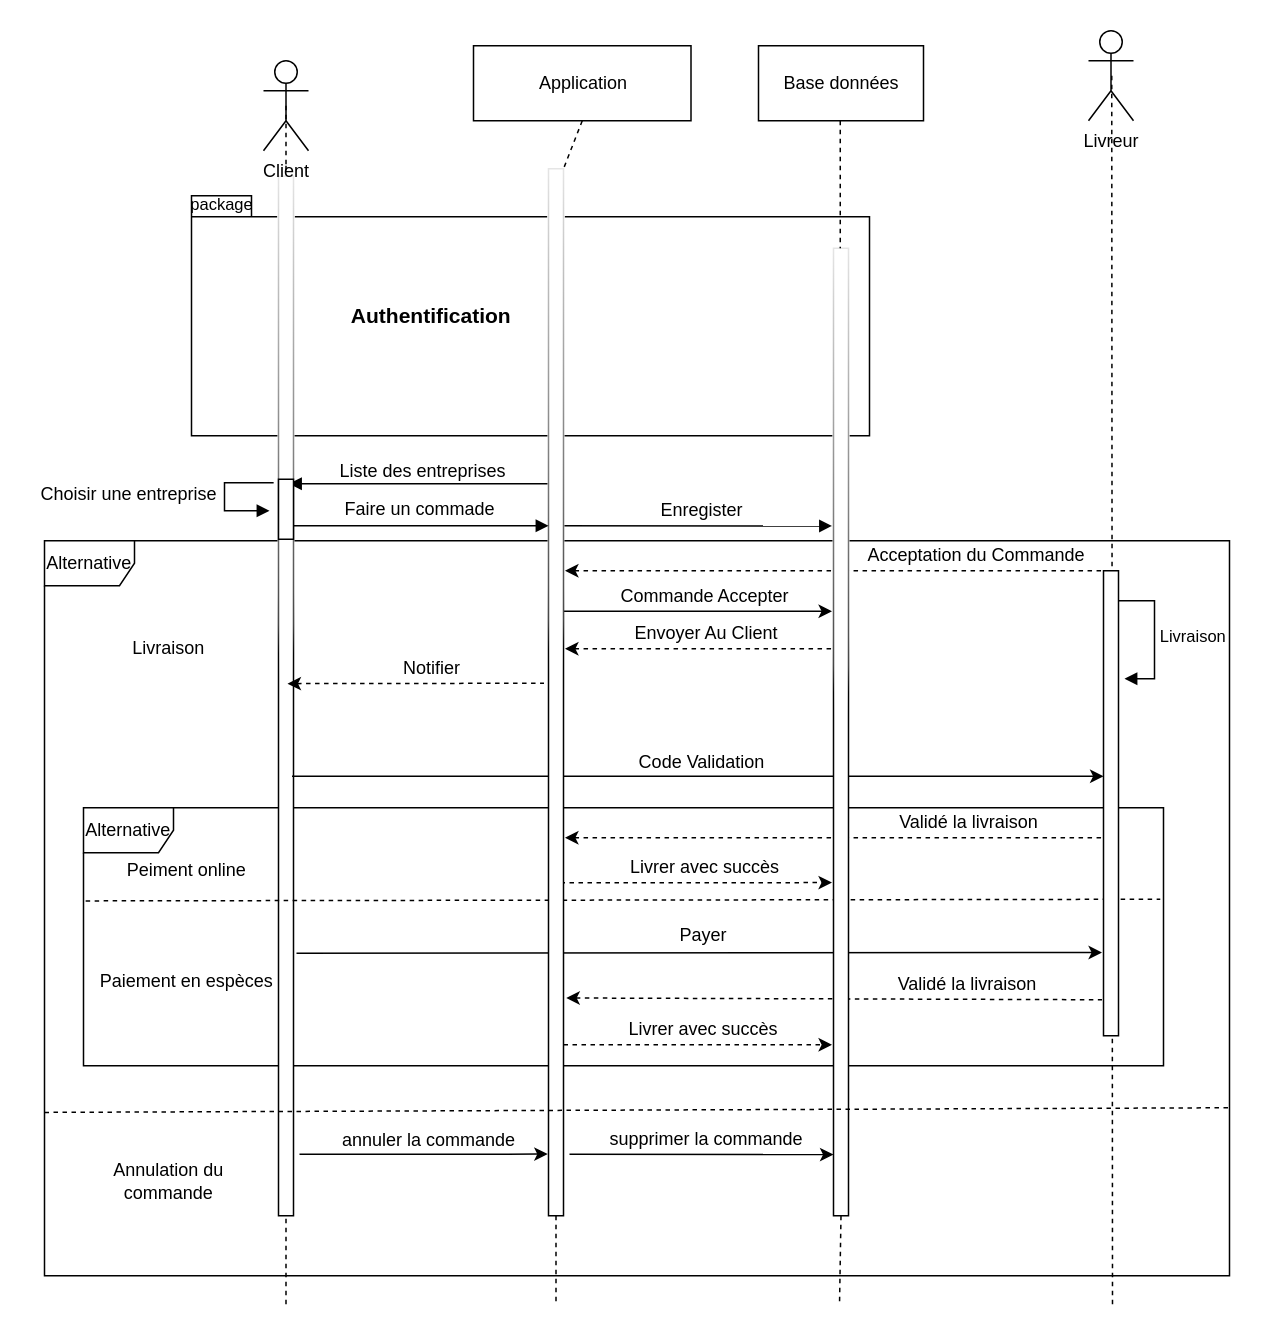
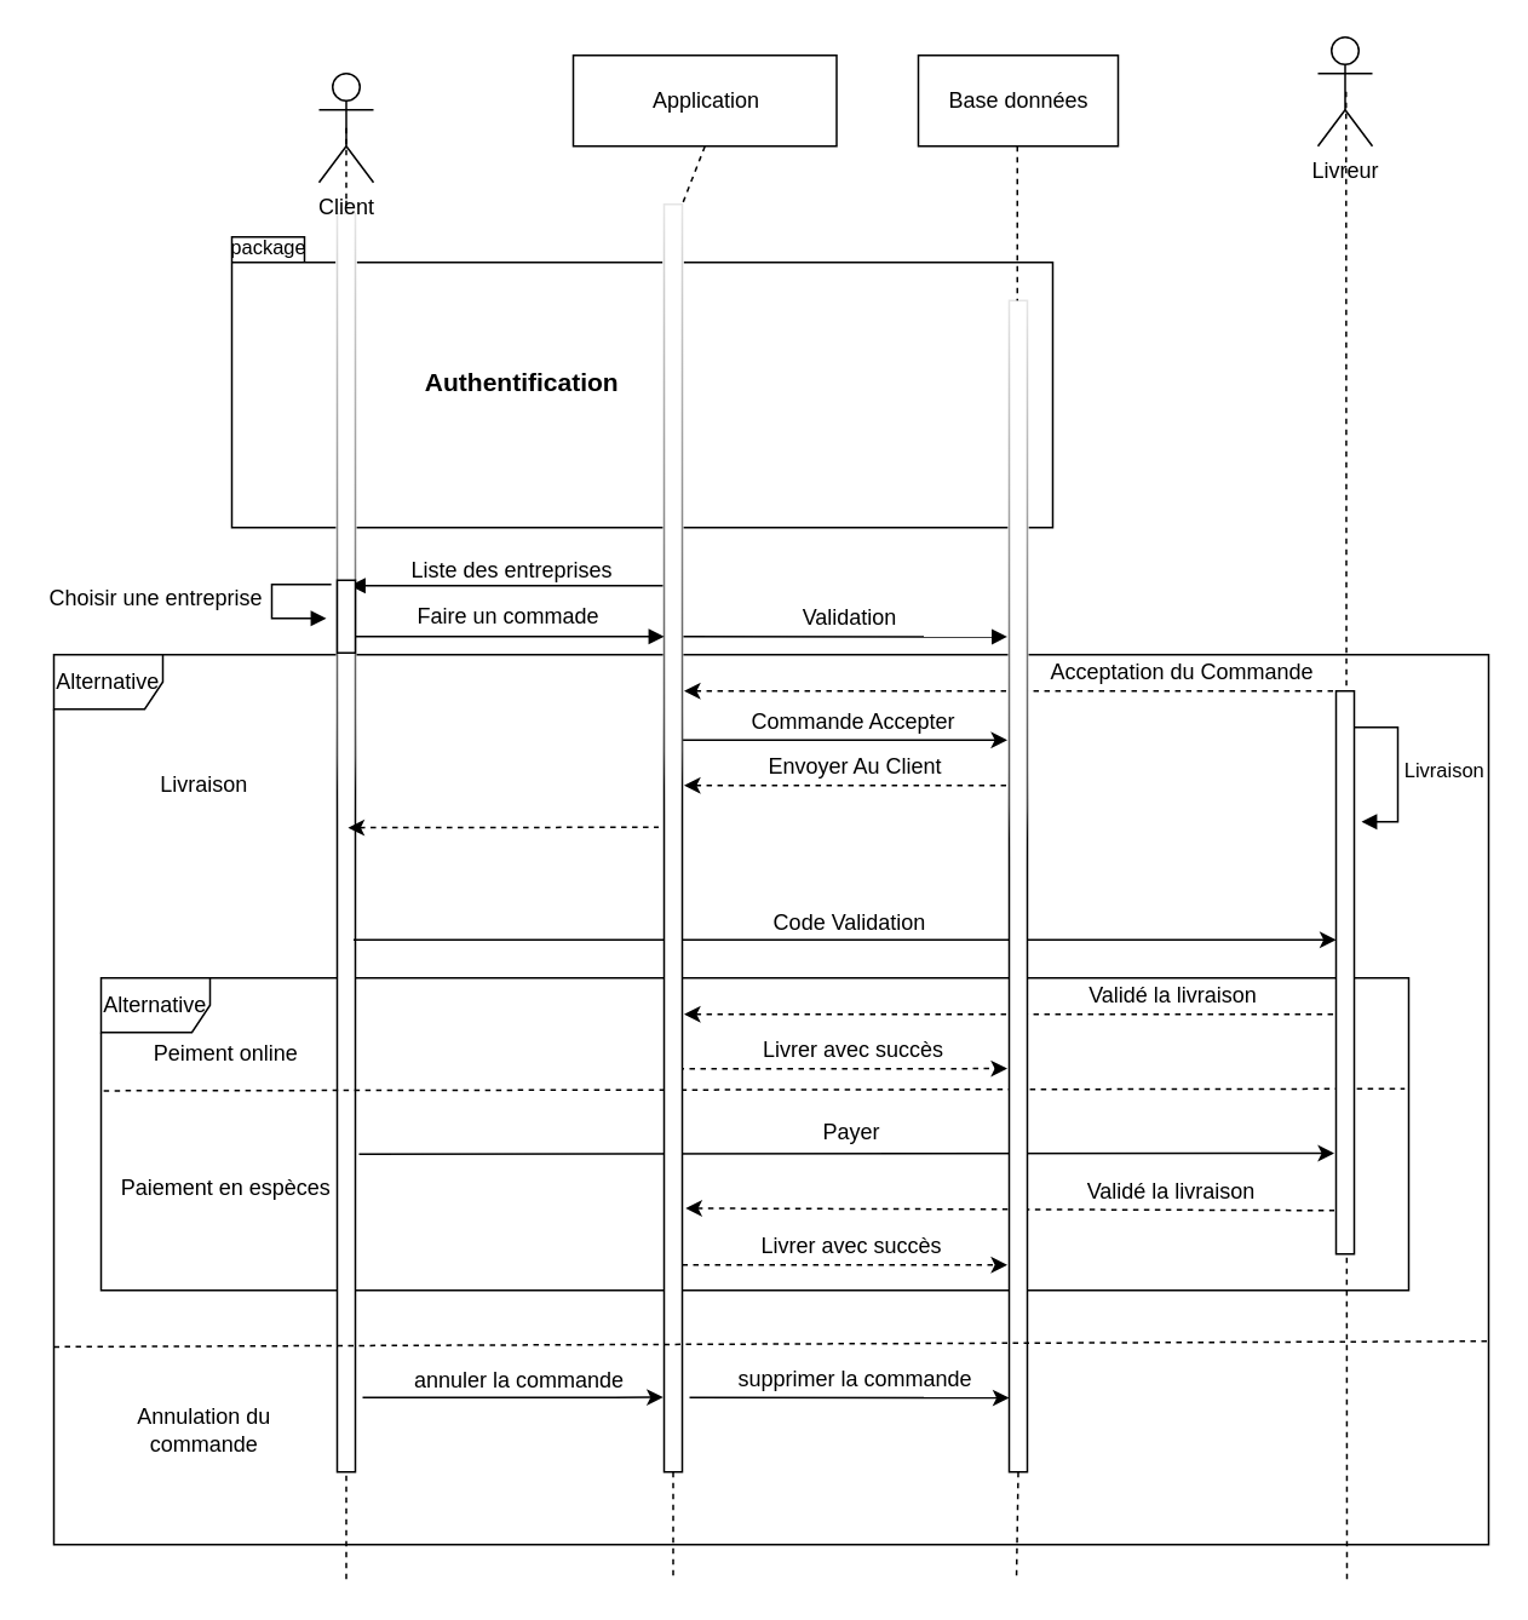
  <mxCell id="0" />
  <mxCell id="1" parent="0" />
  <mxCell id="2" style="rounded=0;orthogonalLoop=1;jettySize=auto;html=1;dashed=1;endArrow=none;endFill=0;" parent="1" edge="1"><mxGeometry relative="1" as="geometry"><mxPoint x="190" y="870" as="targetPoint" /><mxPoint x="190" y="110" as="sourcePoint" /></mxGeometry></mxCell>
  <mxCell id="3" value="Alternative" style="shape=umlFrame;whiteSpace=wrap;html=1;swimlaneFillColor=none;fillColor=none;" vertex="1" parent="1"><mxGeometry x="29" y="360" width="790" height="490" as="geometry" /></mxCell>
  <mxCell id="4" value="" style="shape=folder;fontStyle=1;spacingTop=10;tabWidth=40;tabHeight=14;tabPosition=left;html=1;gradientColor=none;fillColor=none;" parent="1" vertex="1"><mxGeometry x="127" y="130" width="452" height="160" as="geometry" /></mxCell>
  <mxCell id="5" value="Alternative" style="shape=umlFrame;whiteSpace=wrap;html=1;swimlaneFillColor=none;fillColor=none;" parent="1" vertex="1"><mxGeometry x="55" y="538" width="720" height="172" as="geometry" /></mxCell>
  <mxCell id="6" value="" style="html=1;points=[];perimeter=orthogonalPerimeter;glass=1;gradientColor=none;fillColor=#FFFFFF;" parent="1" vertex="1"><mxGeometry x="185" y="117" width="10" height="693" as="geometry" /></mxCell>
  <mxCell id="7" style="rounded=0;orthogonalLoop=1;jettySize=auto;html=1;exitX=0.5;exitY=1;exitDx=0;exitDy=0;endArrow=none;endFill=0;dashed=1;" parent="1" source="42" edge="1"><mxGeometry relative="1" as="geometry"><mxPoint x="370" y="870" as="targetPoint" /></mxGeometry></mxCell>
  <mxCell id="8" value="Application" style="html=1;fillColor=none;" parent="1" vertex="1"><mxGeometry x="315" y="30" width="145" height="50" as="geometry" /></mxCell>
  <mxCell id="9" value="Base données" style="html=1;fillColor=none;" parent="1" vertex="1"><mxGeometry x="505" y="30" width="110" height="50" as="geometry" /></mxCell>
  <mxCell id="10" value="Client" style="shape=umlActor;verticalLabelPosition=bottom;verticalAlign=top;html=1;" parent="1" vertex="1"><mxGeometry x="175" y="40" width="30" height="60" as="geometry" /></mxCell>
  <mxCell id="11" value="Livreur" style="shape=umlActor;verticalLabelPosition=bottom;verticalAlign=top;html=1;" parent="1" vertex="1"><mxGeometry x="725" y="20" width="30" height="60" as="geometry" /></mxCell>
  <mxCell id="12" style="rounded=0;orthogonalLoop=1;jettySize=auto;html=1;exitX=0.5;exitY=1;exitDx=0;exitDy=0;endArrow=none;endFill=0;dashed=1;" parent="1" source="44" edge="1"><mxGeometry relative="1" as="geometry"><mxPoint x="559" y="870" as="targetPoint" /><mxPoint x="559.5" y="80" as="sourcePoint" /></mxGeometry></mxCell>
  <mxCell id="13" style="rounded=0;orthogonalLoop=1;jettySize=auto;html=1;exitX=0.5;exitY=0.5;exitDx=0;exitDy=0;exitPerimeter=0;dashed=1;endArrow=none;endFill=0;" parent="1" edge="1"><mxGeometry relative="1" as="geometry"><mxPoint x="741" y="870" as="targetPoint" /><mxPoint x="740.5" y="50" as="sourcePoint" /></mxGeometry></mxCell>
  <mxCell id="14" value="" style="endArrow=none;startArrow=block;endFill=0;startFill=1;html=1;" parent="1" edge="1"><mxGeometry width="160" relative="1" as="geometry"><mxPoint x="192" y="322" as="sourcePoint" /><mxPoint x="367" y="322" as="targetPoint" /></mxGeometry></mxCell>
  <mxCell id="15" value="Liste des entreprises" style="text;html=1;align=center;verticalAlign=middle;resizable=0;points=[];autosize=1;" parent="1" vertex="1"><mxGeometry x="216" y="304" width="130" height="20" as="geometry" /></mxCell>
  <mxCell id="16" value="" style="endArrow=block;startArrow=none;endFill=1;startFill=0;html=1;entryX=-0.1;entryY=0.287;entryDx=0;entryDy=0;entryPerimeter=0;" parent="1" target="44" edge="1"><mxGeometry width="160" relative="1" as="geometry"><mxPoint x="370" y="350" as="sourcePoint" /><mxPoint x="560" y="350" as="targetPoint" /></mxGeometry></mxCell>
- <mxCell id="17" value="Enregister" style="text;html=1;align=center;verticalAlign=middle;resizable=0;points=[];autosize=1;" parent="1" vertex="1"><mxGeometry x="432" y="330" width="70" height="20" as="geometry" /></mxCell>
+ <mxCell id="17" value="Validation" style="text;html=1;align=center;verticalAlign=middle;resizable=0;points=[];autosize=1;" parent="1" vertex="1"><mxGeometry x="432" y="330" width="70" height="20" as="geometry" /></mxCell>
  <mxCell id="18" value="" style="endArrow=none;startArrow=classic;endFill=0;startFill=1;html=1;dashed=1;" parent="1" edge="1"><mxGeometry width="160" relative="1" as="geometry"><mxPoint x="376" y="380" as="sourcePoint" /><mxPoint x="743" y="380" as="targetPoint" /></mxGeometry></mxCell>
  <mxCell id="19" value="Acceptation du Commande" style="text;html=1;align=center;verticalAlign=middle;resizable=0;points=[];autosize=1;" parent="1" vertex="1"><mxGeometry x="570" y="360" width="160" height="20" as="geometry" /></mxCell>
  <mxCell id="20" value="" style="endArrow=classic;startArrow=none;endFill=1;startFill=0;html=1;entryX=0.1;entryY=0.436;entryDx=0;entryDy=0;entryPerimeter=0;" parent="1" edge="1"><mxGeometry width="160" relative="1" as="geometry"><mxPoint x="368" y="407" as="sourcePoint" /><mxPoint x="554" y="406.98" as="targetPoint" /></mxGeometry></mxCell>
  <mxCell id="21" value="Commande Accepter" style="text;html=1;align=center;verticalAlign=middle;resizable=0;points=[];autosize=1;" parent="1" vertex="1"><mxGeometry x="404" y="387" width="130" height="20" as="geometry" /></mxCell>
  <mxCell id="22" value="" style="endArrow=none;startArrow=classic;endFill=0;startFill=1;html=1;dashed=1;exitX=1.2;exitY=0.566;exitDx=0;exitDy=0;exitPerimeter=0;" parent="1" edge="1"><mxGeometry width="160" relative="1" as="geometry"><mxPoint x="191" y="455.26" as="sourcePoint" /><mxPoint x="362" y="455" as="targetPoint" /></mxGeometry></mxCell>
- <mxCell id="23" value="Notifier" style="text;html=1;align=center;verticalAlign=middle;resizable=0;points=[];autosize=1;" parent="1" vertex="1"><mxGeometry x="262" y="435" width="50" height="20" as="geometry" /></mxCell>
  <mxCell id="24" value="" style="endArrow=classic;startArrow=none;endFill=1;startFill=0;html=1;" parent="1" edge="1"><mxGeometry width="160" relative="1" as="geometry"><mxPoint x="194" y="517" as="sourcePoint" /><mxPoint x="735" y="517" as="targetPoint" /></mxGeometry></mxCell>
  <mxCell id="25" value="Code Validation" style="text;html=1;align=center;verticalAlign=middle;resizable=0;points=[];autosize=1;" parent="1" vertex="1"><mxGeometry x="417" y="498" width="100" height="20" as="geometry" /></mxCell>
  <mxCell id="26" value="" style="endArrow=none;startArrow=classic;endFill=0;startFill=1;html=1;dashed=1;" parent="1" edge="1"><mxGeometry width="160" relative="1" as="geometry"><mxPoint x="376" y="558" as="sourcePoint" /><mxPoint x="741" y="558" as="targetPoint" /></mxGeometry></mxCell>
  <mxCell id="27" value="Validé la livraison" style="text;html=1;align=center;verticalAlign=middle;resizable=0;points=[];autosize=1;" parent="1" vertex="1"><mxGeometry x="590" y="538" width="110" height="20" as="geometry" /></mxCell>
  <mxCell id="28" value="" style="endArrow=classic;startArrow=none;endFill=1;startFill=0;html=1;dashed=1;entryX=0.2;entryY=0.762;entryDx=0;entryDy=0;entryPerimeter=0;" parent="1" edge="1"><mxGeometry width="160" relative="1" as="geometry"><mxPoint x="367" y="588" as="sourcePoint" /><mxPoint x="554" y="587.91" as="targetPoint" /></mxGeometry></mxCell>
  <mxCell id="29" value="Livrer avec succès" style="text;html=1;align=center;verticalAlign=middle;resizable=0;points=[];autosize=1;" parent="1" vertex="1"><mxGeometry x="414" y="568" width="110" height="20" as="geometry" /></mxCell>
  <mxCell id="30" value="" style="endArrow=none;startArrow=classic;endFill=0;startFill=1;html=1;dashed=1;" parent="1" target="44" edge="1"><mxGeometry width="160" relative="1" as="geometry"><mxPoint x="376" y="432" as="sourcePoint" /><mxPoint x="561" y="432" as="targetPoint" /></mxGeometry></mxCell>
  <mxCell id="31" value="Envoyer Au Client" style="text;html=1;align=center;verticalAlign=middle;resizable=0;points=[];autosize=1;" parent="1" vertex="1"><mxGeometry x="415" y="412" width="110" height="20" as="geometry" /></mxCell>
  <mxCell id="32" value="Peiment online" style="text;html=1;strokeColor=none;fillColor=none;align=center;verticalAlign=middle;whiteSpace=wrap;rounded=0;" parent="1" vertex="1"><mxGeometry x="59" y="568" width="130" height="24" as="geometry" /></mxCell>
  <mxCell id="33" value="Paiement en espèces" style="text;html=1;strokeColor=none;fillColor=none;align=center;verticalAlign=middle;whiteSpace=wrap;rounded=0;" parent="1" vertex="1"><mxGeometry x="59" y="642" width="130" height="24" as="geometry" /></mxCell>
  <mxCell id="34" value="" style="endArrow=none;startArrow=classic;endFill=0;startFill=1;html=1;dashed=1;exitX=1.586;exitY=0.792;exitDx=0;exitDy=0;exitPerimeter=0;" parent="1" edge="1"><mxGeometry width="160" relative="1" as="geometry"><mxPoint x="376.86" y="664.816" as="sourcePoint" /><mxPoint x="734" y="666" as="targetPoint" /></mxGeometry></mxCell>
  <mxCell id="35" value="Validé la livraison" style="text;html=1;align=center;verticalAlign=middle;resizable=0;points=[];autosize=1;" parent="1" vertex="1"><mxGeometry x="589" y="646" width="110" height="20" as="geometry" /></mxCell>
  <mxCell id="36" value="" style="endArrow=classic;startArrow=none;endFill=1;startFill=0;html=1;dashed=1;" parent="1" edge="1"><mxGeometry width="160" relative="1" as="geometry"><mxPoint x="369" y="696" as="sourcePoint" /><mxPoint x="554" y="696" as="targetPoint" /></mxGeometry></mxCell>
  <mxCell id="37" value="Livrer avec succès" style="text;html=1;align=center;verticalAlign=middle;resizable=0;points=[];autosize=1;" parent="1" vertex="1"><mxGeometry x="413" y="676" width="110" height="20" as="geometry" /></mxCell>
  <mxCell id="38" value="" style="endArrow=none;endFill=0;endSize=12;html=1;exitX=0.002;exitY=0.509;exitDx=0;exitDy=0;exitPerimeter=0;entryX=0.997;entryY=0.5;entryDx=0;entryDy=0;entryPerimeter=0;dashed=1;" parent="1" edge="1"><mxGeometry width="160" relative="1" as="geometry"><mxPoint x="56.44" y="600.098" as="sourcePoint" /><mxPoint x="772.84" y="599" as="targetPoint" /></mxGeometry></mxCell>
  <mxCell id="39" value="" style="endArrow=classic;startArrow=none;endFill=1;startFill=0;html=1;" parent="1" edge="1"><mxGeometry width="160" relative="1" as="geometry"><mxPoint x="197" y="635" as="sourcePoint" /><mxPoint x="734" y="634.5" as="targetPoint" /></mxGeometry></mxCell>
  <mxCell id="40" value="Payer" style="text;html=1;align=center;verticalAlign=middle;resizable=0;points=[];autosize=1;glass=1;" parent="1" vertex="1"><mxGeometry x="443" y="612.5" width="50" height="20" as="geometry" /></mxCell>
  <mxCell id="41" style="rounded=0;orthogonalLoop=1;jettySize=auto;html=1;exitX=0.5;exitY=0.5;exitDx=0;exitDy=0;exitPerimeter=0;dashed=1;endArrow=none;endFill=0;" parent="1" source="10" edge="1"><mxGeometry relative="1" as="geometry"><mxPoint x="190" y="110" as="targetPoint" /><mxPoint x="190" y="50" as="sourcePoint" /></mxGeometry></mxCell>
  <mxCell id="42" value="" style="html=1;points=[];perimeter=orthogonalPerimeter;glass=1;gradientColor=none;fillColor=#FFFFFF;" parent="1" vertex="1"><mxGeometry x="365" y="112" width="10" height="698" as="geometry" /></mxCell>
  <mxCell id="43" style="rounded=0;orthogonalLoop=1;jettySize=auto;html=1;exitX=0.5;exitY=1;exitDx=0;exitDy=0;endArrow=none;endFill=0;dashed=1;" parent="1" source="8" target="42" edge="1"><mxGeometry relative="1" as="geometry"><mxPoint x="370" y="760" as="targetPoint" /><mxPoint x="370" y="80" as="sourcePoint" /></mxGeometry></mxCell>
  <mxCell id="44" value="" style="html=1;points=[];perimeter=orthogonalPerimeter;glass=1;gradientColor=none;fillColor=#FFFFFF;" parent="1" vertex="1"><mxGeometry x="555" y="165" width="10" height="645" as="geometry" /></mxCell>
  <mxCell id="45" style="rounded=0;orthogonalLoop=1;jettySize=auto;html=1;exitX=0.5;exitY=1;exitDx=0;exitDy=0;endArrow=none;endFill=0;dashed=1;" parent="1" target="44" edge="1"><mxGeometry relative="1" as="geometry"><mxPoint x="560" y="760" as="targetPoint" /><mxPoint x="559.5" y="80" as="sourcePoint" /></mxGeometry></mxCell>
  <mxCell id="46" value="" style="endArrow=block;startArrow=none;endFill=1;startFill=0;html=1;" parent="1" edge="1"><mxGeometry width="160" relative="1" as="geometry"><mxPoint x="190" y="350" as="sourcePoint" /><mxPoint x="365" y="350" as="targetPoint" /></mxGeometry></mxCell>
  <mxCell id="47" value="" style="html=1;points=[];perimeter=orthogonalPerimeter;gradientColor=none;rotation=0;fillColor=#FFFFFF;" parent="1" vertex="1"><mxGeometry x="185" y="319" width="10" height="40" as="geometry" /></mxCell>
  <mxCell id="48" value="" style="edgeStyle=orthogonalEdgeStyle;html=1;align=left;spacingLeft=2;endArrow=block;rounded=0;exitX=-0.324;exitY=0.058;exitDx=0;exitDy=0;exitPerimeter=0;" parent="1" source="47" edge="1"><mxGeometry relative="1" as="geometry"><mxPoint x="190" y="299" as="sourcePoint" /><Array as="points"><mxPoint x="149" y="321" /><mxPoint x="149" y="340" /></Array><mxPoint x="179" y="340" as="targetPoint" /></mxGeometry></mxCell>
  <mxCell id="49" value="Faire un commade" style="text;html=1;align=center;verticalAlign=middle;resizable=0;points=[];autosize=1;" parent="1" vertex="1"><mxGeometry x="219" y="329" width="120" height="20" as="geometry" /></mxCell>
  <mxCell id="50" value="Choisir une entreprise" style="text;html=1;align=center;verticalAlign=middle;resizable=0;points=[];autosize=1;" parent="1" vertex="1"><mxGeometry x="20" y="319" width="130" height="20" as="geometry" /></mxCell>
  <mxCell id="51" value="package" style="text;html=1;align=center;verticalAlign=middle;resizable=0;points=[];autosize=1;fontSize=11;" parent="1" vertex="1"><mxGeometry x="117" y="126" width="60" height="20" as="geometry" /></mxCell>
  <mxCell id="52" value="Livraison" style="edgeStyle=orthogonalEdgeStyle;html=1;align=left;spacingLeft=2;endArrow=block;rounded=0;fontSize=11;" parent="1" edge="1"><mxGeometry relative="1" as="geometry"><mxPoint x="744" y="400" as="sourcePoint" /><Array as="points"><mxPoint x="744" y="400" /><mxPoint x="769" y="400" /><mxPoint x="769" y="452" /></Array><mxPoint x="749" y="452.029" as="targetPoint" /></mxGeometry></mxCell>
  <mxCell id="53" value="" style="html=1;points=[];perimeter=orthogonalPerimeter;gradientColor=none;fontSize=11;fillColor=#FFFFFF;" parent="1" vertex="1"><mxGeometry x="735" y="380" width="10" height="310" as="geometry" /></mxCell>
  <mxCell id="54" value="" style="endArrow=none;endFill=0;endSize=12;html=1;exitX=0.002;exitY=0.509;exitDx=0;exitDy=0;exitPerimeter=0;dashed=1;" edge="1" parent="1"><mxGeometry width="160" relative="1" as="geometry"><mxPoint x="29" y="741.098" as="sourcePoint" /><mxPoint x="819" y="738" as="targetPoint" /></mxGeometry></mxCell>
  <mxCell id="55" value="Livraison" style="text;html=1;strokeColor=none;fillColor=none;align=center;verticalAlign=middle;whiteSpace=wrap;rounded=0;" vertex="1" parent="1"><mxGeometry x="47" y="420" width="130" height="24" as="geometry" /></mxCell>
  <mxCell id="56" value="Annulation du commande" style="text;html=1;strokeColor=none;fillColor=none;align=center;verticalAlign=middle;whiteSpace=wrap;rounded=0;" vertex="1" parent="1"><mxGeometry x="47" y="775" width="130" height="24" as="geometry" /></mxCell>
  <mxCell id="57" value="" style="endArrow=classic;startArrow=none;endFill=1;startFill=0;html=1;entryX=0.2;entryY=0.762;entryDx=0;entryDy=0;entryPerimeter=0;" edge="1" parent="1"><mxGeometry width="160" relative="1" as="geometry"><mxPoint x="199" y="769" as="sourcePoint" /><mxPoint x="364.5" y="768.91" as="targetPoint" /></mxGeometry></mxCell>
  <mxCell id="58" value="annuler la commande" style="text;html=1;align=center;verticalAlign=middle;resizable=0;points=[];autosize=1;" vertex="1" parent="1"><mxGeometry x="219.5" y="750" width="130" height="20" as="geometry" /></mxCell>
  <mxCell id="59" value="" style="endArrow=classic;startArrow=none;endFill=1;startFill=0;html=1;entryX=0.2;entryY=0.762;entryDx=0;entryDy=0;entryPerimeter=0;" edge="1" parent="1"><mxGeometry width="160" relative="1" as="geometry"><mxPoint x="379" y="769" as="sourcePoint" /><mxPoint x="555" y="769.24" as="targetPoint" /></mxGeometry></mxCell>
  <mxCell id="60" value="supprimer la commande" style="text;html=1;align=center;verticalAlign=middle;resizable=0;points=[];autosize=1;" vertex="1" parent="1"><mxGeometry x="400" y="749.33" width="140" height="20" as="geometry" /></mxCell>
  <mxCell id="61" value="&lt;b style=&quot;font-size: 14px;&quot;&gt;Authentification&lt;/b&gt;" style="text;html=1;strokeColor=none;fillColor=none;align=center;verticalAlign=middle;whiteSpace=wrap;rounded=0;fontSize=14;" vertex="1" parent="1"><mxGeometry x="222" y="198" width="130" height="24" as="geometry" /></mxCell>
